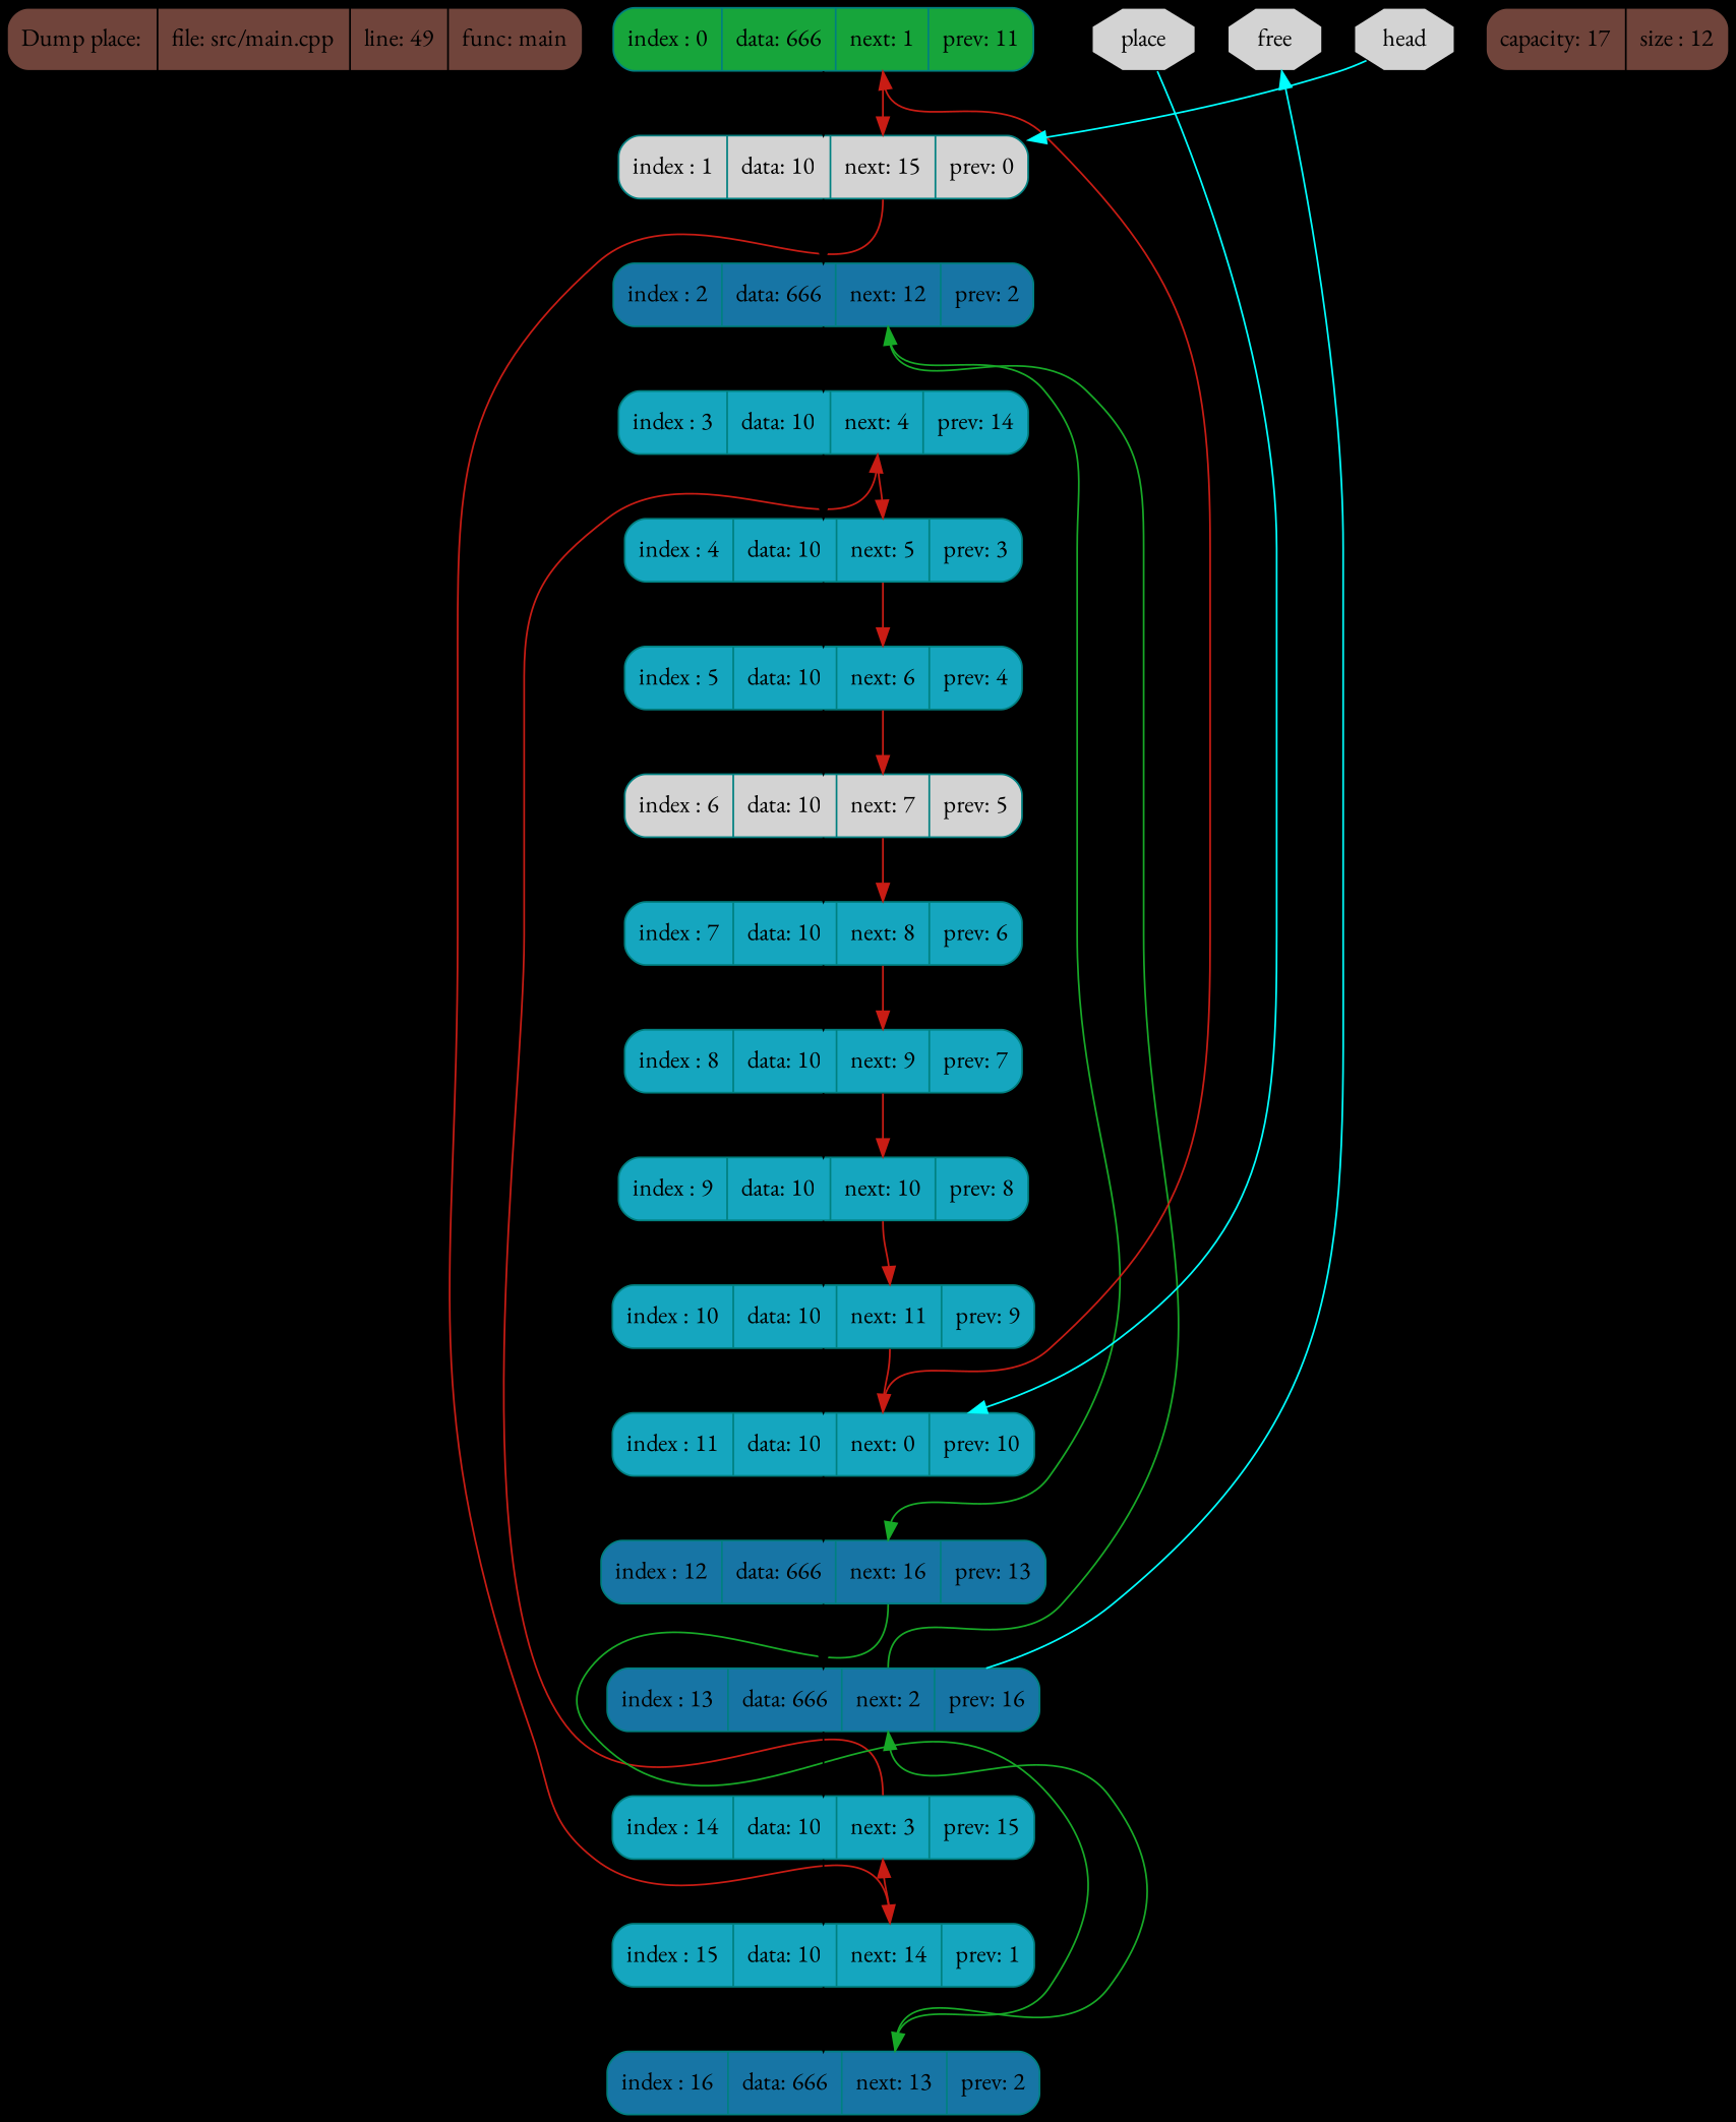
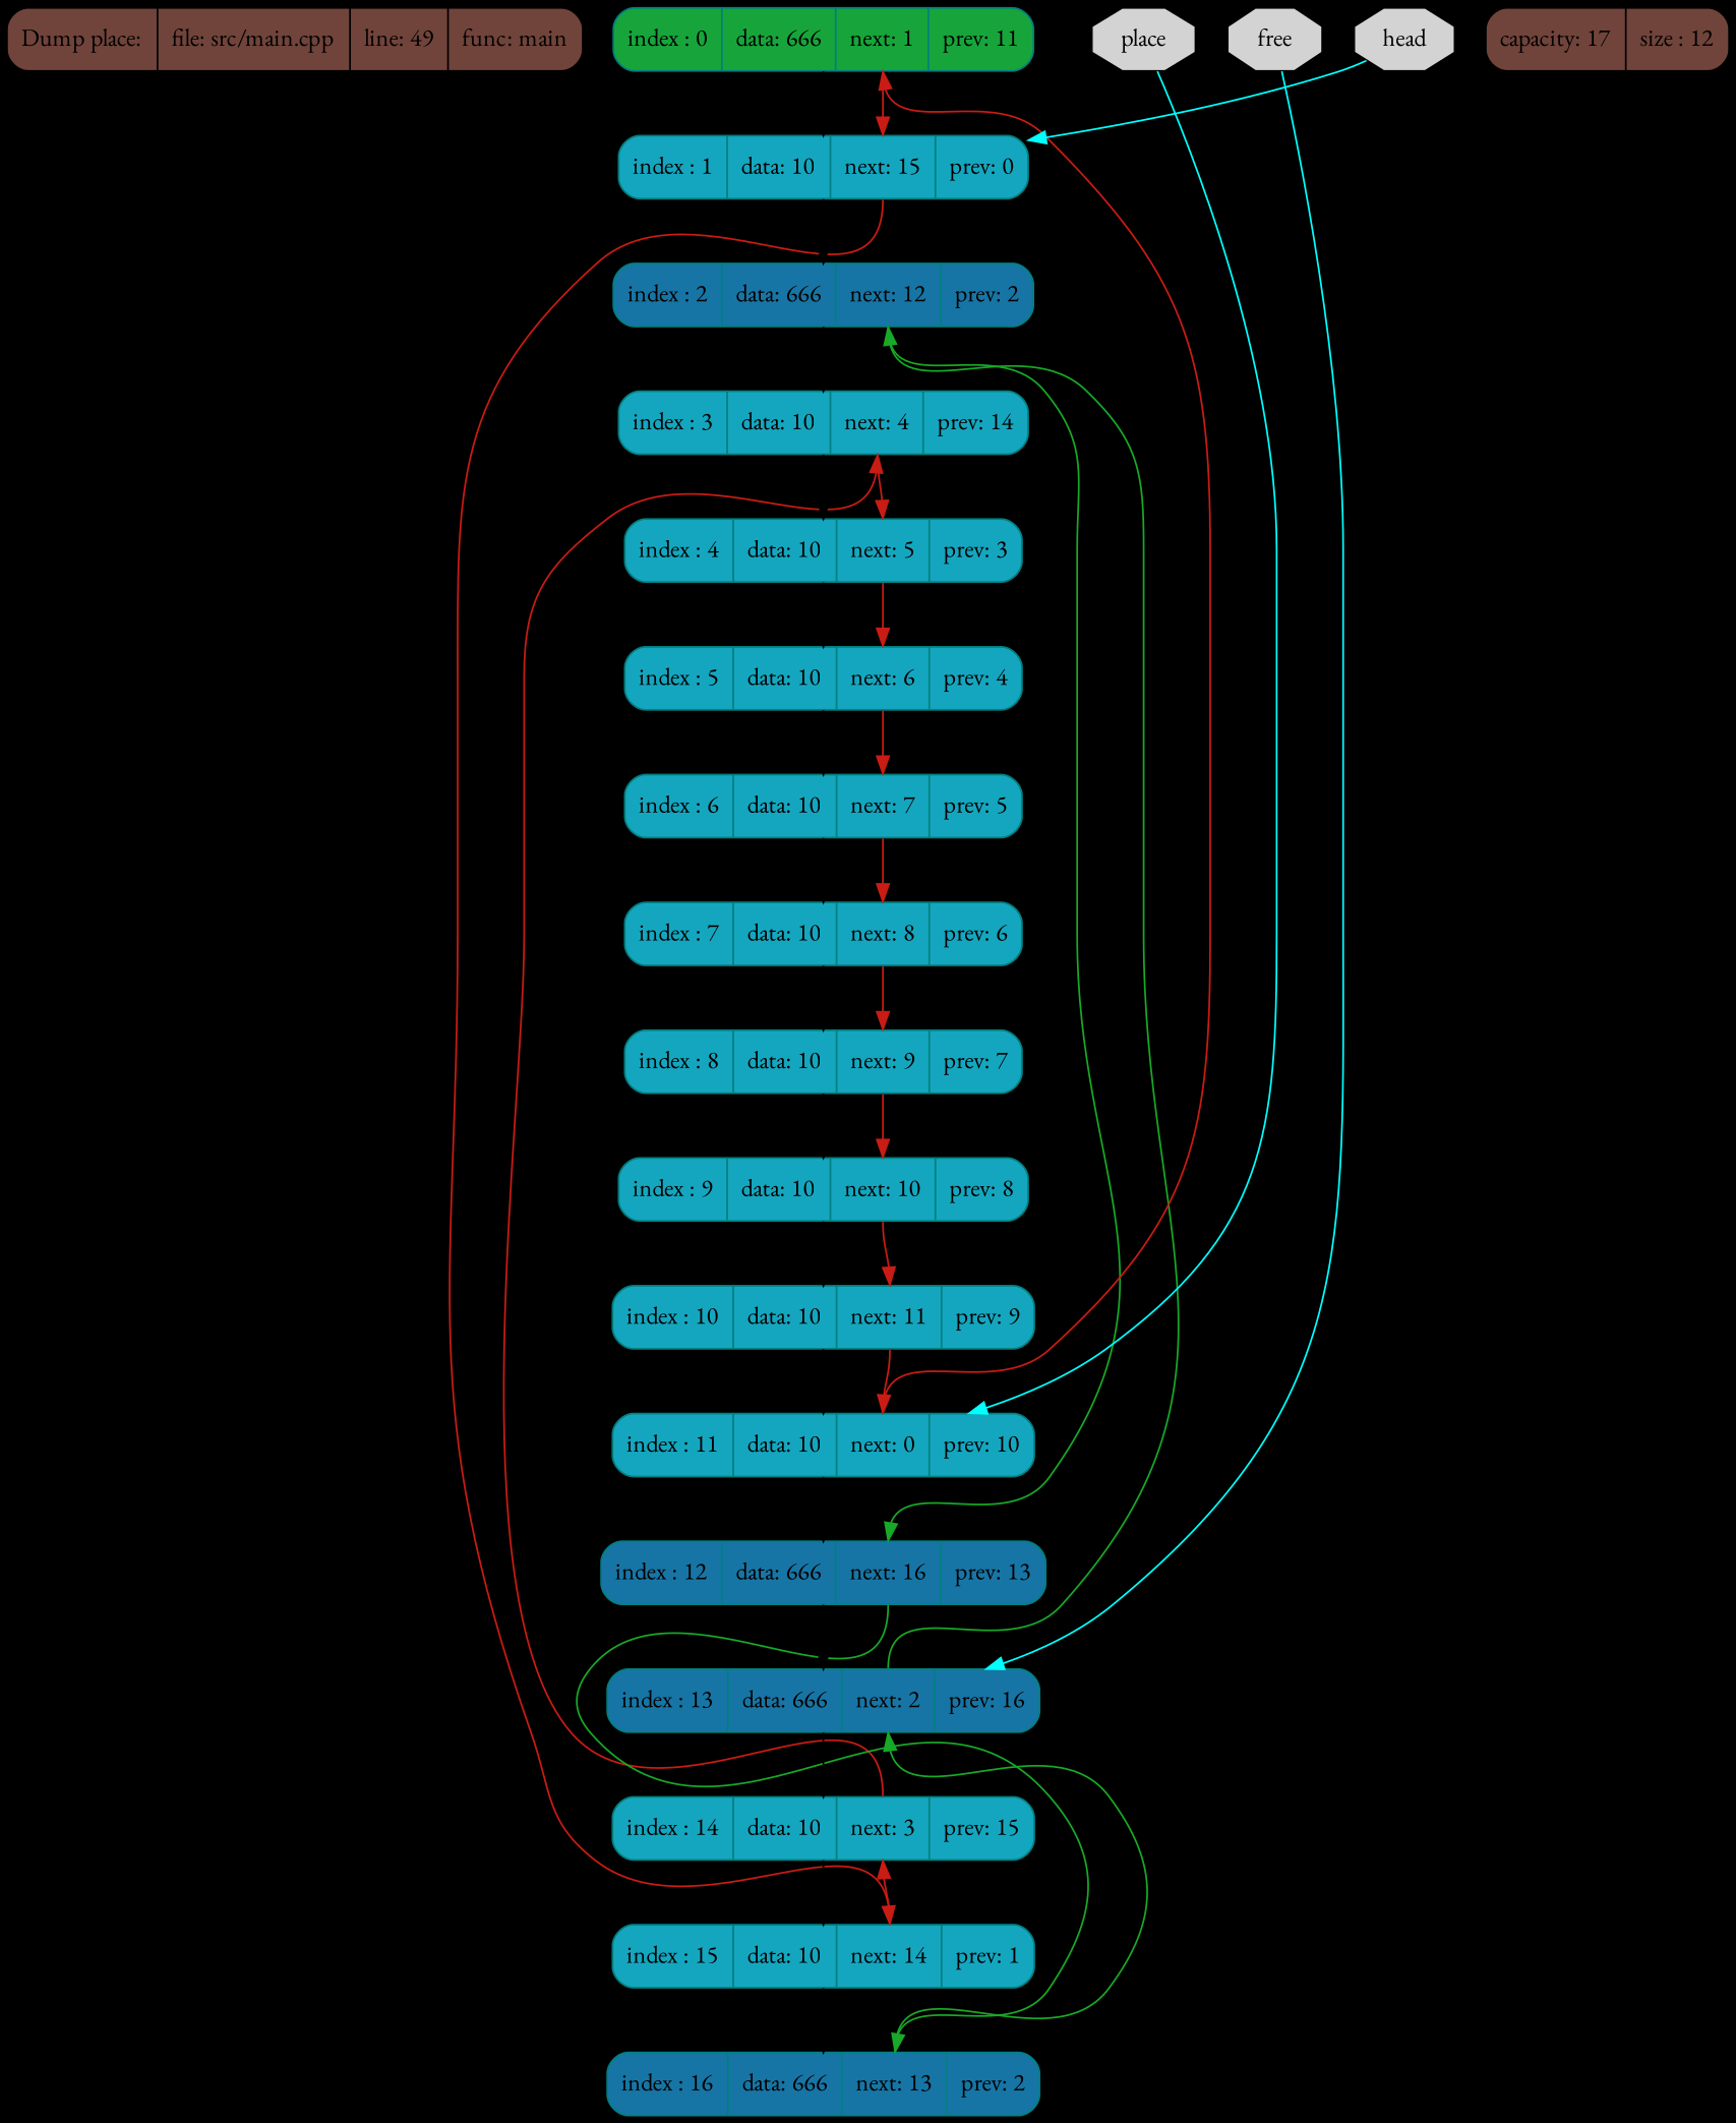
  digraph {
    bgcolor="#000000"
    fontname="EB Garamond"
    rankdir=TB
    node [color="#008080" fillcolor="#15a6bf" fontname="EB Garamond" shape=Mrecord style=filled]
    edge [fontname="EB Garamond" constraint=false fontsize=12]
    n1 [color="#000000" fillcolor="#70443b" label="Dump place:| file: src/main.cpp | <f0> line: 49 | <f1> func: main"]
    n2 [fillcolor="#17a53b" label="index : 0 | data: 666 | <f0> next: 1 | <f1> prev: 11"]
-   n3 [fillcolor=lightgray label="index : 1   | data: 10 | <f0> next: 15  | <f1> prev: 0"]
+   n3 [label="index : 1   | data: 10 | <f0> next: 15  | <f1> prev: 0"]
    n4 [label="index : 15   | data: 10 | <f0> next: 14  | <f1> prev: 1"]
    n5 [fillcolor="#1775a5" label="index : 2   | data: 666 | <f0> next: 12 | <f1> prev: 2"]
    n6 [label="index : 14   | data: 10 | <f0> next: 3  | <f1> prev: 15"]
    n7 [fillcolor="#1775a5" label="index : 16   | data: 666 | <f0> next: 13 | <f1> prev: 2"]
    n8 [label="index : 3   | data: 10 | <f0> next: 4  | <f1> prev: 14"]
    n9 [fillcolor="#1775a5" label="index : 12   | data: 666 | <f0> next: 16 | <f1> prev: 13"]
    n10 [fillcolor="#1775a5" label="index : 13   | data: 666 | <f0> next: 2 | <f1> prev: 16"]
    n11 [label="index : 4   | data: 10 | <f0> next: 5  | <f1> prev: 3"]
    n12 [label="index : 5   | data: 10 | <f0> next: 6  | <f1> prev: 4"]
-   n13 [fillcolor=lightgray label="index : 6   | data: 10 | <f0> next: 7  | <f1> prev: 5"]
+   n13 [label="index : 6   | data: 10 | <f0> next: 7  | <f1> prev: 5"]
    n14 [label="index : 7   | data: 10 | <f0> next: 8  | <f1> prev: 6"]
    n15 [label="index : 8   | data: 10 | <f0> next: 9  | <f1> prev: 7"]
    n16 [label="index : 9   | data: 10 | <f0> next: 10  | <f1> prev: 8"]
    n17 [label="index : 10   | data: 10 | <f0> next: 11  | <f1> prev: 9"]
    n18 [label="index : 11   | data: 10 | <f0> next: 0  | <f1> prev: 10"]
    head [fillcolor=lightgray shape=octagon color=""]
    n20 [fillcolor=lightgray label=place shape=octagon color=""]
    free [fillcolor=lightgray shape=octagon color=""]
    n22 [fillcolor="#70443b" label="capacity: 17 | size : 12" color=""]
    n2 -> n3 [constraint="" fontsize=""]
    n2 -> n3 [color="#c91c14" headport=f0 tailport=f0]
    n3 -> n4 [color="#c91c14" headport=f0 tailport=f0]
    n3 -> n5 [constraint="" fontsize=""]
    n4 -> n6 [color="#c91c14" headport=f0 tailport=f0]
    n4 -> n7 [constraint="" fontsize=""]
    n5 -> n8 [constraint="" fontsize=""]
    n5 -> n9 [color="#17a927" headport=f0 tailport=f0]
    n6 -> n4 [constraint="" fontsize=""]
    n6 -> n8 [color="#c91c14" headport=f0 tailport=f0]
    n7 -> n10 [color="#17a927" headport=f0 tailport=f0]
    n8 -> n11 [constraint="" fontsize=""]
    n8 -> n11 [color="#c91c14" headport=f0 tailport=f0]
    n9 -> n7 [color="#17a927" headport=f0 tailport=f0]
    n9 -> n10 [constraint="" fontsize=""]
    n10 -> n5 [color="#17a927" headport=f0 tailport=f0]
    n10 -> n6 [constraint="" fontsize=""]
    n11 -> n12 [constraint="" fontsize=""]
    n11 -> n12 [color="#c91c14" headport=f0 tailport=f0]
    n12 -> n13 [constraint="" fontsize=""]
    n12 -> n13 [color="#c91c14" headport=f0 tailport=f0]
    n13 -> n14 [constraint="" fontsize=""]
    n13 -> n14 [color="#c91c14" headport=f0 tailport=f0]
    n14 -> n15 [constraint="" fontsize=""]
    n14 -> n15 [color="#c91c14" headport=f0 tailport=f0]
    n15 -> n16 [constraint="" fontsize=""]
    n15 -> n16 [color="#c91c14" headport=f0 tailport=f0]
    n16 -> n17 [constraint="" fontsize=""]
    n16 -> n17 [color="#c91c14" headport=f0 tailport=f0]
    n17 -> n18 [constraint="" fontsize=""]
    n17 -> n18 [color="#c91c14" headport=f0 tailport=f0]
    n18 -> n2 [color="#c91c14" headport=f0 tailport=f0]
    n18 -> n9 [constraint="" fontsize=""]
    head -> n3 [color=cyan]
    n20 -> n18 [color=cyan]
-   n10 -> free [color=cyan]
+   free -> n10 [color=cyan]
  }
